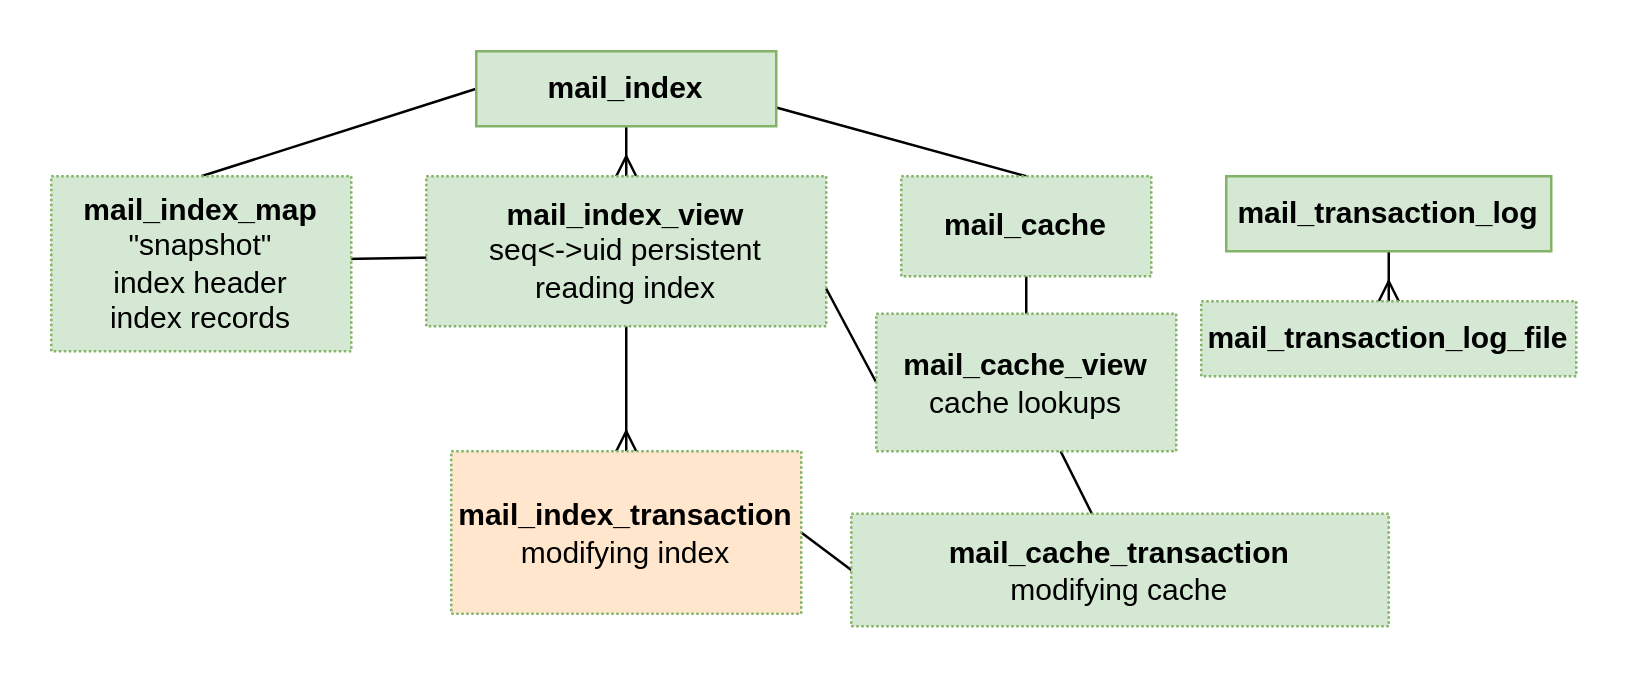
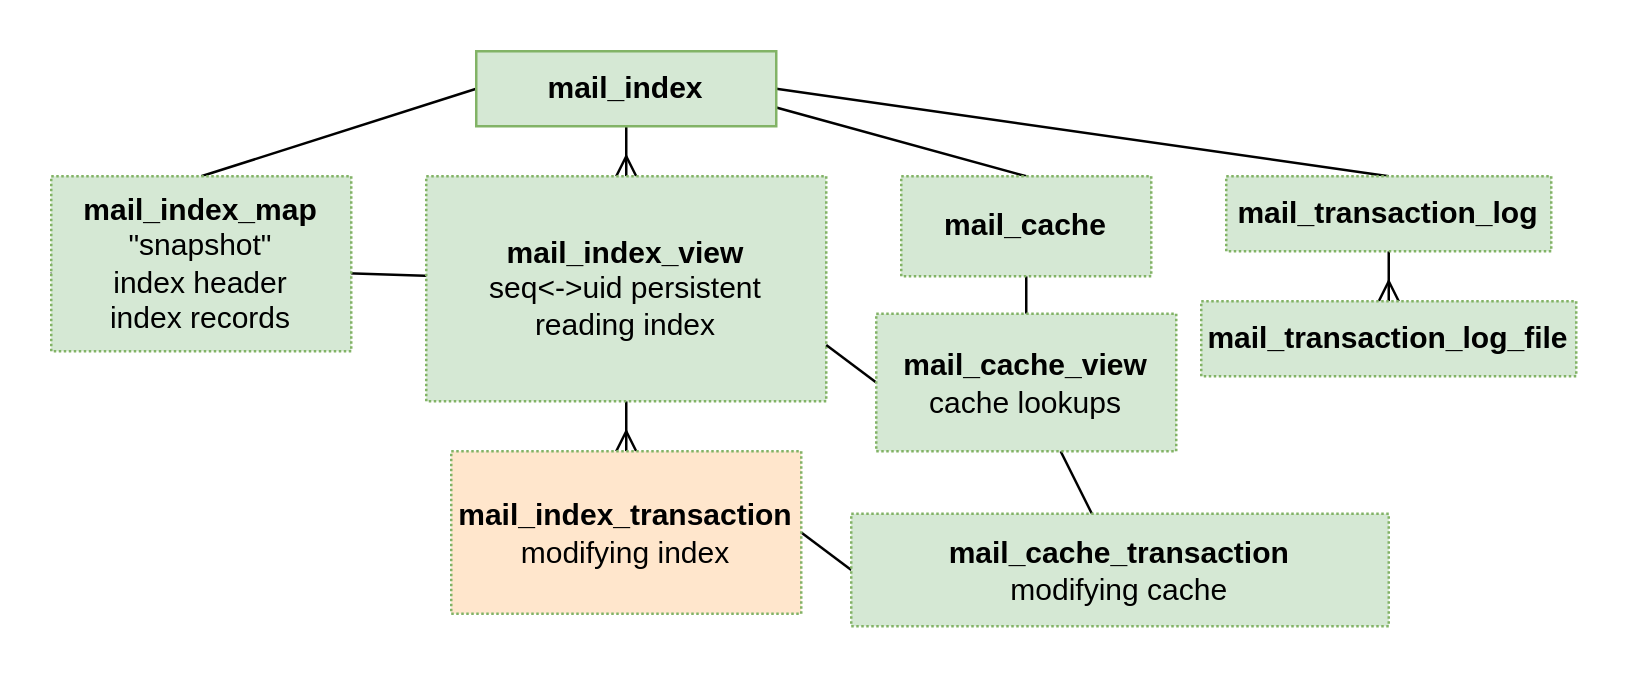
  <mxCell id="0" />
  <mxCell id="1" parent="0" />
  <mxCell id="2" style="edgeStyle=none;rounded=0;html=1;exitX=0;exitY=0.5;entryX=0.5;entryY=0;startArrow=none;startFill=0;endArrow=none;endFill=0;jettySize=auto;orthogonalLoop=1;strokeColor=#000000;" parent="1" source="6" target="10" edge="1"><mxGeometry relative="1" as="geometry" /></mxCell>
  <mxCell id="3" style="edgeStyle=none;rounded=0;html=1;exitX=1;exitY=0.75;entryX=0.5;entryY=0;startArrow=none;startFill=0;endArrow=none;endFill=0;jettySize=auto;orthogonalLoop=1;strokeColor=#000000;" parent="1" source="6" target="12" edge="1"><mxGeometry relative="1" as="geometry" /></mxCell>
  <mxCell id="4" style="edgeStyle=none;rounded=0;html=1;exitX=0.5;exitY=1;entryX=0.5;entryY=0;startArrow=none;startFill=0;endArrow=ERmany;endFill=0;jettySize=auto;orthogonalLoop=1;strokeColor=#000000;" parent="1" source="6" target="9" edge="1"><mxGeometry relative="1" as="geometry" /></mxCell>
+ <mxCell id="5" style="edgeStyle=none;rounded=0;html=1;exitX=1;exitY=0.5;entryX=0.5;entryY=0;startArrow=none;startFill=0;endArrow=none;endFill=0;jettySize=auto;orthogonalLoop=1;strokeColor=#000000;" parent="1" source="6" target="20" edge="1"><mxGeometry relative="1" as="geometry" /></mxCell>
  <mxCell id="6" value="&lt;b&gt;mail_index&lt;/b&gt;" style="rounded=0;whiteSpace=wrap;html=1;glass=0;dashed=0;dashPattern=1 1;fillColor=#d5e8d4;align=center;strokeColor=#82b366;" parent="1" vertex="1"><mxGeometry x="190" y="20" width="120" height="30" as="geometry" /></mxCell>
  <mxCell id="7" style="edgeStyle=none;rounded=0;html=1;exitX=1;exitY=0.5;entryX=0;entryY=0.5;startArrow=none;startFill=0;endArrow=ERmany;endFill=0;jettySize=auto;orthogonalLoop=1;strokeColor=#000000;" parent="1" source="9" target="10" edge="1"><mxGeometry relative="1" as="geometry" /></mxCell>
  <mxCell id="8" style="edgeStyle=none;rounded=0;html=1;exitX=0.5;exitY=1;entryX=0.5;entryY=0;startArrow=none;startFill=0;endArrow=ERmany;endFill=0;jettySize=auto;orthogonalLoop=1;strokeColor=#000000;" parent="1" source="9" target="18" edge="1"><mxGeometry relative="1" as="geometry" /></mxCell>
- <mxCell id="9" value="&lt;b&gt;mail_index_view&lt;/b&gt;&lt;div&gt;seq&amp;lt;-&amp;gt;uid persistent&lt;/div&gt;&lt;div&gt;reading index&lt;/div&gt;" style="rounded=0;whiteSpace=wrap;html=1;glass=0;dashed=1;dashPattern=1 1;fillColor=#d5e8d4;align=center;strokeColor=#82b366;" parent="1" vertex="1"><mxGeometry x="170" y="70" width="160" height="60" as="geometry" /></mxCell>
+ <mxCell id="9" value="&lt;b&gt;mail_index_view&lt;/b&gt;&lt;div&gt;seq&amp;lt;-&amp;gt;uid persistent&lt;/div&gt;&lt;div&gt;reading index&lt;/div&gt;" style="rounded=0;whiteSpace=wrap;html=1;glass=0;dashed=1;dashPattern=1 1;fillColor=#d5e8d4;align=center;strokeColor=#82b366;" parent="1" vertex="1"><mxGeometry x="170" y="70" width="160" height="90" as="geometry" /></mxCell>
  <mxCell id="10" value="&lt;b&gt;mail_index_map&lt;/b&gt;&lt;div&gt;&quot;snapshot&quot;&lt;/div&gt;&lt;div&gt;index header&lt;/div&gt;&lt;div&gt;index records&lt;/div&gt;" style="rounded=0;whiteSpace=wrap;html=1;glass=0;dashed=1;dashPattern=1 1;fillColor=#d5e8d4;align=center;strokeColor=#82b366;" parent="1" vertex="1"><mxGeometry x="20" y="70" width="120" height="70" as="geometry" /></mxCell>
  <mxCell id="11" value="" style="edgeStyle=none;rounded=0;html=1;startArrow=none;startFill=0;endArrow=none;endFill=0;jettySize=auto;orthogonalLoop=1;strokeColor=#000000;" parent="1" source="12" target="15" edge="1"><mxGeometry relative="1" as="geometry" /></mxCell>
  <mxCell id="12" value="&lt;b&gt;mail_cache&lt;/b&gt;" style="rounded=0;whiteSpace=wrap;html=1;glass=0;dashed=1;dashPattern=1 1;fillColor=#d5e8d4;align=center;strokeColor=#82b366;" parent="1" vertex="1"><mxGeometry x="360" y="70" width="100" height="40" as="geometry" /></mxCell>
  <mxCell id="13" style="edgeStyle=none;rounded=0;html=1;exitX=0;exitY=0.5;entryX=1;entryY=0.75;startArrow=none;startFill=0;endArrow=none;endFill=0;jettySize=auto;orthogonalLoop=1;strokeColor=#000000;" parent="1" source="15" target="9" edge="1"><mxGeometry relative="1" as="geometry" /></mxCell>
  <mxCell id="14" value="" style="edgeStyle=none;rounded=0;html=1;startArrow=none;startFill=0;endArrow=none;endFill=0;jettySize=auto;orthogonalLoop=1;strokeColor=#000000;" parent="1" source="15" target="17" edge="1"><mxGeometry relative="1" as="geometry" /></mxCell>
  <mxCell id="15" value="&lt;b&gt;mail_cache_view&lt;/b&gt;&lt;div&gt;cache lookups&lt;/div&gt;" style="rounded=0;whiteSpace=wrap;html=1;glass=0;dashed=1;dashPattern=1 1;fillColor=#d5e8d4;align=center;strokeColor=#82b366;" parent="1" vertex="1"><mxGeometry x="350" y="125" width="120" height="55" as="geometry" /></mxCell>
  <mxCell id="16" style="edgeStyle=none;rounded=0;html=1;exitX=0;exitY=0.5;entryX=1;entryY=0.5;startArrow=none;startFill=0;endArrow=none;endFill=0;jettySize=auto;orthogonalLoop=1;strokeColor=#000000;" parent="1" source="17" target="18" edge="1"><mxGeometry relative="1" as="geometry" /></mxCell>
  <mxCell id="17" value="&lt;b&gt;mail_cache_transaction&lt;/b&gt;&lt;div&gt;modifying cache&lt;/div&gt;" style="rounded=0;whiteSpace=wrap;html=1;glass=0;dashed=1;dashPattern=1 1;fillColor=#d5e8d4;align=center;strokeColor=#82b366;" parent="1" vertex="1"><mxGeometry x="340" y="205" width="215" height="45" as="geometry" /></mxCell>
  <mxCell id="18" value="&lt;b&gt;mail_index_transaction&lt;/b&gt;&lt;div&gt;modifying index&lt;/div&gt;" style="rounded=0;whiteSpace=wrap;html=1;glass=0;dashed=1;dashPattern=1 1;fillColor=#ffe6cc;align=center;strokeColor=#82b366;" parent="1" vertex="1"><mxGeometry x="180" y="180" width="140" height="65" as="geometry" /></mxCell>
  <mxCell id="19" value="" style="edgeStyle=none;rounded=0;html=1;startArrow=none;startFill=0;endArrow=ERmany;endFill=0;jettySize=auto;orthogonalLoop=1;strokeColor=#000000;" parent="1" source="20" target="21" edge="1"><mxGeometry relative="1" as="geometry" /></mxCell>
- <mxCell id="20" value="&lt;b&gt;mail_transaction_log&lt;/b&gt;" style="rounded=0;whiteSpace=wrap;html=1;glass=0;dashed=0;dashPattern=1 1;fillColor=#d5e8d4;align=center;strokeColor=#82b366;" parent="1" vertex="1"><mxGeometry x="490" y="70" width="130" height="30" as="geometry" /></mxCell>
+ <mxCell id="20" value="&lt;b&gt;mail_transaction_log&lt;/b&gt;" style="rounded=0;whiteSpace=wrap;html=1;glass=0;dashed=1;dashPattern=1 1;fillColor=#d5e8d4;align=center;strokeColor=#82b366;" parent="1" vertex="1"><mxGeometry x="490" y="70" width="130" height="30" as="geometry" /></mxCell>
  <mxCell id="21" value="&lt;b&gt;mail_transaction_log_file&lt;/b&gt;" style="rounded=0;whiteSpace=wrap;html=1;glass=0;dashed=1;dashPattern=1 1;fillColor=#d5e8d4;align=center;strokeColor=#82b366;" parent="1" vertex="1"><mxGeometry x="480" y="120" width="150" height="30" as="geometry" /></mxCell>
